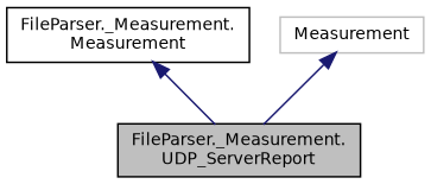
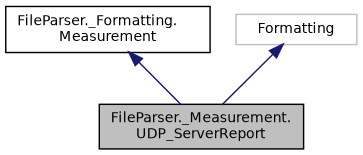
  digraph {
    node [color=black fillcolor=white fontname=Helvetica fontsize=10 shape=record style=filled]
    edge [color=midnightblue dir=back fontname=Helvetica fontsize=10 labelfontname=Helvetica labelfontsize=10 style=solid]
    n1 [fillcolor=grey75 fontcolor=black height=0.2 label="FileParser._Measurement.\lUDP_ServerReport" width=0.4]
-   n2 [height=0.2 label="FileParser._Measurement.\lMeasurement" width=0.4]
-   n3 [color=grey75 height=0.2 label=Measurement width=0.4]
+   n2 [height=0.2 label="FileParser._Formatting.\lMeasurement" width=0.4]
+   n3 [color=grey75 height=0.2 label=Formatting width=0.4]
    n2 -> n1
    n3 -> n1
  }
